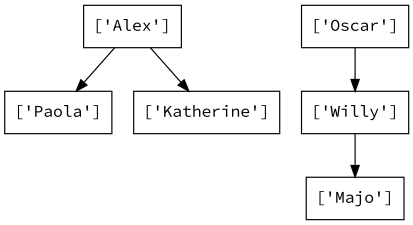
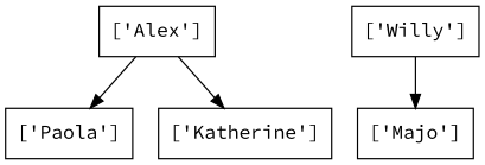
  digraph {
    fontname="Source Code Pro"
    rankdir=TB
    node [fontname="Source Code Pro" shape=record]
    edge [fontname="Source Code Pro"]
    n1 [label=" ['Paola'] "]
    n2 [label=" ['Alex'] "]
    n3 [label=" ['Katherine'] "]
-   n4 [label=" ['Oscar'] "]
    n5 [label=" ['Willy'] "]
    n6 [label=" ['Majo'] "]
    n2 -> n1
    n2 -> n3
-   n4 -> n5
    n5 -> n6
  }
